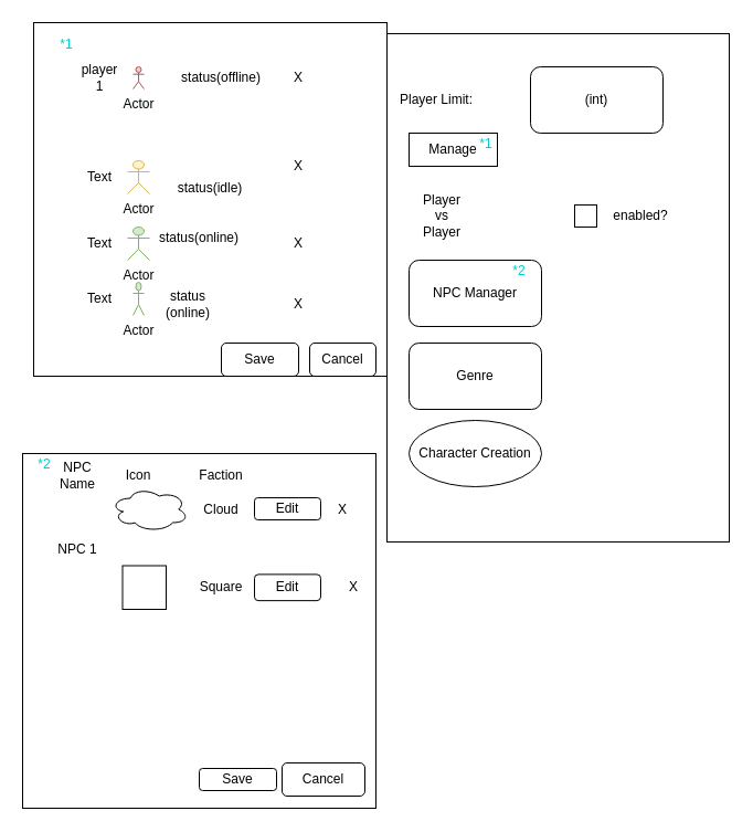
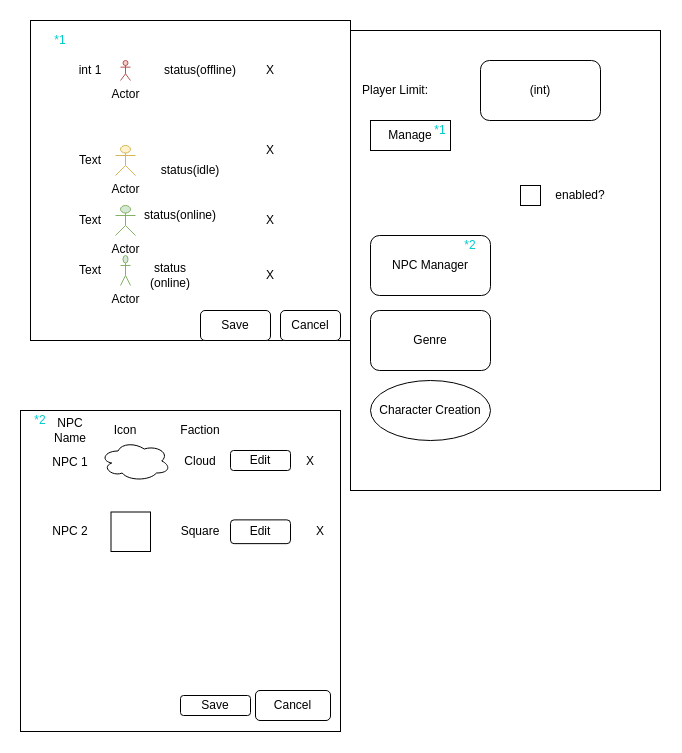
  <mxCell id="0" />
  <mxCell id="1" parent="0" />
  <mxCell id="2" value="" style="rounded=0;whiteSpace=wrap;html=1;" vertex="1" parent="1"><mxGeometry x="350" y="30" width="310" height="460" as="geometry" /></mxCell>
  <mxCell id="3" value="" style="whiteSpace=wrap;html=1;aspect=fixed;" vertex="1" parent="1"><mxGeometry x="30" width="320" height="320" as="geometry" y="20" /></mxCell>
  <mxCell id="4" value="(int)" style="rounded=1;whiteSpace=wrap;html=1;" vertex="1" parent="1"><mxGeometry x="480" y="60" width="120" height="60" as="geometry" /></mxCell>
  <mxCell id="5" value="Player Limit:" style="text;html=1;strokeColor=none;fillColor=none;align=center;verticalAlign=middle;whiteSpace=wrap;rounded=0;" vertex="1" parent="1"><mxGeometry x="340" y="80" width="110" height="20" as="geometry" /></mxCell>
  <mxCell id="6" value="Manage" style="rounded=0;whiteSpace=wrap;html=1;" vertex="1" parent="1"><mxGeometry x="370" y="120" width="80" height="30" as="geometry" /></mxCell>
- <mxCell id="7" value="player 1" style="text;html=1;strokeColor=none;fillColor=none;align=center;verticalAlign=middle;whiteSpace=wrap;rounded=0;" vertex="1" parent="1"><mxGeometry x="70" y="60" width="40" height="20" as="geometry" /></mxCell>
+ <mxCell id="7" value="int 1" style="text;html=1;strokeColor=none;fillColor=none;align=center;verticalAlign=middle;whiteSpace=wrap;rounded=0;" vertex="1" parent="1"><mxGeometry x="70" y="60" width="40" height="20" as="geometry" /></mxCell>
  <mxCell id="8" value="Text" style="text;html=1;strokeColor=none;fillColor=none;align=center;verticalAlign=middle;whiteSpace=wrap;rounded=0;" vertex="1" parent="1"><mxGeometry x="70" y="260" width="40" height="20" as="geometry" /></mxCell>
  <mxCell id="9" value="Text" style="text;html=1;strokeColor=none;fillColor=none;align=center;verticalAlign=middle;whiteSpace=wrap;rounded=0;" vertex="1" parent="1"><mxGeometry x="70" y="210" width="40" height="20" as="geometry" /></mxCell>
  <mxCell id="10" value="Text" style="text;html=1;strokeColor=none;fillColor=none;align=center;verticalAlign=middle;whiteSpace=wrap;rounded=0;" vertex="1" parent="1"><mxGeometry x="70" y="150" width="40" height="20" as="geometry" /></mxCell>
  <mxCell id="11" value="Actor" style="shape=umlActor;verticalLabelPosition=bottom;verticalAlign=top;html=1;outlineConnect=0;fillColor=#f8cecc;strokeColor=#b85450;" vertex="1" parent="1"><mxGeometry x="120" y="60" width="10" height="20" as="geometry" /></mxCell>
  <mxCell id="12" value="Actor" style="shape=umlActor;verticalLabelPosition=bottom;verticalAlign=top;html=1;outlineConnect=0;fillColor=#d5e8d4;strokeColor=#82b366;" vertex="1" parent="1"><mxGeometry x="120" y="255" width="10" height="30" as="geometry" /></mxCell>
  <mxCell id="13" value="status(offline)" style="text;html=1;strokeColor=none;fillColor=none;align=center;verticalAlign=middle;whiteSpace=wrap;rounded=0;" vertex="1" parent="1"><mxGeometry x="180" y="60" width="40" height="20" as="geometry" /></mxCell>
  <mxCell id="14" value="status (online)" style="text;html=1;strokeColor=none;fillColor=none;align=center;verticalAlign=middle;whiteSpace=wrap;rounded=0;" vertex="1" parent="1"><mxGeometry x="150" y="265" width="40" height="20" as="geometry" /></mxCell>
  <mxCell id="15" value="X" style="text;html=1;strokeColor=none;fillColor=none;align=center;verticalAlign=middle;whiteSpace=wrap;rounded=0;" vertex="1" parent="1"><mxGeometry x="250" y="265" width="40" height="20" as="geometry" /></mxCell>
  <mxCell id="16" value="X" style="text;html=1;strokeColor=none;fillColor=none;align=center;verticalAlign=middle;whiteSpace=wrap;rounded=0;" vertex="1" parent="1"><mxGeometry x="250" y="210" width="40" height="20" as="geometry" /></mxCell>
  <mxCell id="17" value="X" style="text;html=1;strokeColor=none;fillColor=none;align=center;verticalAlign=middle;whiteSpace=wrap;rounded=0;" vertex="1" parent="1"><mxGeometry x="250" y="140" width="40" height="20" as="geometry" /></mxCell>
  <mxCell id="18" value="X" style="text;html=1;strokeColor=none;fillColor=none;align=center;verticalAlign=middle;whiteSpace=wrap;rounded=0;" vertex="1" parent="1"><mxGeometry x="250" y="60" width="40" height="20" as="geometry" /></mxCell>
  <mxCell id="19" value="Actor" style="shape=umlActor;verticalLabelPosition=bottom;verticalAlign=top;html=1;outlineConnect=0;fillColor=#d5e8d4;strokeColor=#82b366;" vertex="1" parent="1"><mxGeometry x="115" y="205" width="20" height="30" as="geometry" /></mxCell>
  <mxCell id="20" value="Actor" style="shape=umlActor;verticalLabelPosition=bottom;verticalAlign=top;html=1;outlineConnect=0;fillColor=#fff2cc;strokeColor=#d6b656;" vertex="1" parent="1"><mxGeometry x="115" y="145" width="20" height="30" as="geometry" /></mxCell>
  <mxCell id="21" value="status(idle)" style="text;html=1;strokeColor=none;fillColor=none;align=center;verticalAlign=middle;whiteSpace=wrap;rounded=0;" vertex="1" parent="1"><mxGeometry x="170" y="160" width="40" height="20" as="geometry" /></mxCell>
  <mxCell id="22" value="status(online)" style="text;html=1;strokeColor=none;fillColor=none;align=center;verticalAlign=middle;whiteSpace=wrap;rounded=0;" vertex="1" parent="1"><mxGeometry x="160" y="205" width="40" height="20" as="geometry" /></mxCell>
  <mxCell id="23" value="Character Creation" style="ellipse;whiteSpace=wrap;html=1;" vertex="1" parent="1"><mxGeometry x="370" y="380" width="120" height="60" as="geometry" /></mxCell>
- <mxCell id="24" value="Player vs Player" style="text;html=1;strokeColor=none;fillColor=none;align=center;verticalAlign=middle;whiteSpace=wrap;rounded=0;" vertex="1" parent="1"><mxGeometry x="380" y="185" width="40" height="20" as="geometry" /></mxCell>
  <mxCell id="25" value="" style="whiteSpace=wrap;html=1;aspect=fixed;" vertex="1" parent="1"><mxGeometry x="520" y="185" width="20" height="20" as="geometry" /></mxCell>
  <mxCell id="26" value="enabled?" style="text;html=1;strokeColor=none;fillColor=none;align=center;verticalAlign=middle;whiteSpace=wrap;rounded=0;" vertex="1" parent="1"><mxGeometry x="560" y="185" width="40" height="20" as="geometry" /></mxCell>
  <mxCell id="27" value="NPC Manager" style="rounded=1;whiteSpace=wrap;html=1;" vertex="1" parent="1"><mxGeometry x="370" y="235" width="120" height="60" as="geometry" /></mxCell>
  <mxCell id="28" value="" style="whiteSpace=wrap;html=1;aspect=fixed;" vertex="1" parent="1"><mxGeometry x="20" y="410" width="320" height="321" as="geometry" /></mxCell>
- <mxCell id="29" value="NPC 1" style="text;html=1;strokeColor=none;fillColor=none;align=center;verticalAlign=middle;whiteSpace=wrap;rounded=0;" vertex="1" parent="1"><mxGeometry x="50" y="486" width="40" height="21" as="geometry" /></mxCell>
+ <mxCell id="29" value="NPC 1" style="text;html=1;strokeColor=none;fillColor=none;align=center;verticalAlign=middle;whiteSpace=wrap;rounded=0;" vertex="1" parent="1"><mxGeometry y="451" width="40" height="21" as="geometry" x="50" /></mxCell>
+ <mxCell id="30" value="NPC 2&lt;br&gt;" style="text;html=1;strokeColor=none;fillColor=none;align=center;verticalAlign=middle;whiteSpace=wrap;rounded=0;" vertex="1" parent="1"><mxGeometry y="520" width="40" height="21" as="geometry" x="50" /></mxCell>
  <mxCell id="31" value="X" style="text;html=1;strokeColor=none;fillColor=none;align=center;verticalAlign=middle;whiteSpace=wrap;rounded=0;" vertex="1" parent="1"><mxGeometry x="300" y="520.25" width="40" height="21" as="geometry" /></mxCell>
  <mxCell id="32" value="X" style="text;html=1;strokeColor=none;fillColor=none;align=center;verticalAlign=middle;whiteSpace=wrap;rounded=0;" vertex="1" parent="1"><mxGeometry x="290" y="450" width="40" height="21" as="geometry" /></mxCell>
  <mxCell id="33" value="" style="ellipse;shape=cloud;whiteSpace=wrap;html=1;" vertex="1" parent="1"><mxGeometry x="100" y="440.5" width="70" height="40" as="geometry" /></mxCell>
  <mxCell id="34" value="Cloud&lt;br&gt;" style="text;html=1;strokeColor=none;fillColor=none;align=center;verticalAlign=middle;whiteSpace=wrap;rounded=0;" vertex="1" parent="1"><mxGeometry x="180" y="451" width="40" height="20" as="geometry" /></mxCell>
  <mxCell id="35" value="Edit" style="rounded=1;whiteSpace=wrap;html=1;" vertex="1" parent="1"><mxGeometry x="230" y="450" width="60" height="20" as="geometry" /></mxCell>
  <mxCell id="36" value="NPC Name" style="text;html=1;strokeColor=none;fillColor=none;align=center;verticalAlign=middle;whiteSpace=wrap;rounded=0;" vertex="1" parent="1"><mxGeometry y="420" width="40" height="20" as="geometry" x="50" /></mxCell>
  <mxCell id="37" value="Icon" style="text;html=1;strokeColor=none;fillColor=none;align=center;verticalAlign=middle;whiteSpace=wrap;rounded=0;" vertex="1" parent="1"><mxGeometry x="105" y="420" width="40" height="20" as="geometry" /></mxCell>
  <mxCell id="38" value="Faction" style="text;html=1;strokeColor=none;fillColor=none;align=center;verticalAlign=middle;whiteSpace=wrap;rounded=0;" vertex="1" parent="1"><mxGeometry x="180" y="420" width="40" height="20" as="geometry" /></mxCell>
  <mxCell id="39" value="" style="whiteSpace=wrap;html=1;aspect=fixed;" vertex="1" parent="1"><mxGeometry x="110.5" y="511.5" width="39.5" height="39.5" as="geometry" /></mxCell>
  <mxCell id="40" value="Square" style="text;html=1;strokeColor=none;fillColor=none;align=center;verticalAlign=middle;whiteSpace=wrap;rounded=0;" vertex="1" parent="1"><mxGeometry x="180" y="521.25" width="40" height="20" as="geometry" /></mxCell>
  <mxCell id="41" value="Edit" style="rounded=1;whiteSpace=wrap;html=1;" vertex="1" parent="1"><mxGeometry x="230" y="519.38" width="60" height="23.75" as="geometry" /></mxCell>
  <mxCell id="42" value="Save" style="rounded=1;whiteSpace=wrap;html=1;" vertex="1" parent="1"><mxGeometry x="180" y="695" width="70" height="20" as="geometry" /></mxCell>
  <mxCell id="43" value="Save" style="rounded=1;whiteSpace=wrap;html=1;" vertex="1" parent="1"><mxGeometry x="200" y="310" width="70" height="30" as="geometry" /></mxCell>
  <mxCell id="44" value="Cancel" style="rounded=1;whiteSpace=wrap;html=1;" vertex="1" parent="1"><mxGeometry x="280" y="310" width="60" height="30" as="geometry" /></mxCell>
  <mxCell id="45" value="Cancel" style="rounded=1;whiteSpace=wrap;html=1;" vertex="1" parent="1"><mxGeometry x="255" y="690" width="75" height="30" as="geometry" /></mxCell>
  <mxCell id="46" value="Genre" style="rounded=1;whiteSpace=wrap;html=1;" vertex="1" parent="1"><mxGeometry x="370" y="310" width="120" height="60" as="geometry" /></mxCell>
  <mxCell id="47" value="&lt;font color=&quot;#00cccc&quot;&gt;*1&lt;/font&gt;" style="text;html=1;strokeColor=none;fillColor=none;align=center;verticalAlign=middle;whiteSpace=wrap;rounded=0;" vertex="1" parent="1"><mxGeometry x="420" y="120" width="40" height="20" as="geometry" /></mxCell>
  <mxCell id="48" value="&lt;font color=&quot;#00cccc&quot;&gt;*1&lt;/font&gt;" style="text;html=1;strokeColor=none;fillColor=none;align=center;verticalAlign=middle;whiteSpace=wrap;rounded=0;" vertex="1" parent="1"><mxGeometry x="40" y="30" width="40" height="20" as="geometry" /></mxCell>
  <mxCell id="49" value="&lt;font color=&quot;#00cccc&quot;&gt;*2&lt;/font&gt;" style="text;html=1;strokeColor=none;fillColor=none;align=center;verticalAlign=middle;whiteSpace=wrap;rounded=0;" vertex="1" parent="1"><mxGeometry x="450" y="235" width="40" height="20" as="geometry" /></mxCell>
  <mxCell id="50" value="&lt;font color=&quot;#00cccc&quot;&gt;*2&lt;/font&gt;" style="text;html=1;strokeColor=none;fillColor=none;align=center;verticalAlign=middle;whiteSpace=wrap;rounded=0;" vertex="1" parent="1"><mxGeometry x="20" y="410" width="40" height="20" as="geometry" /></mxCell>
